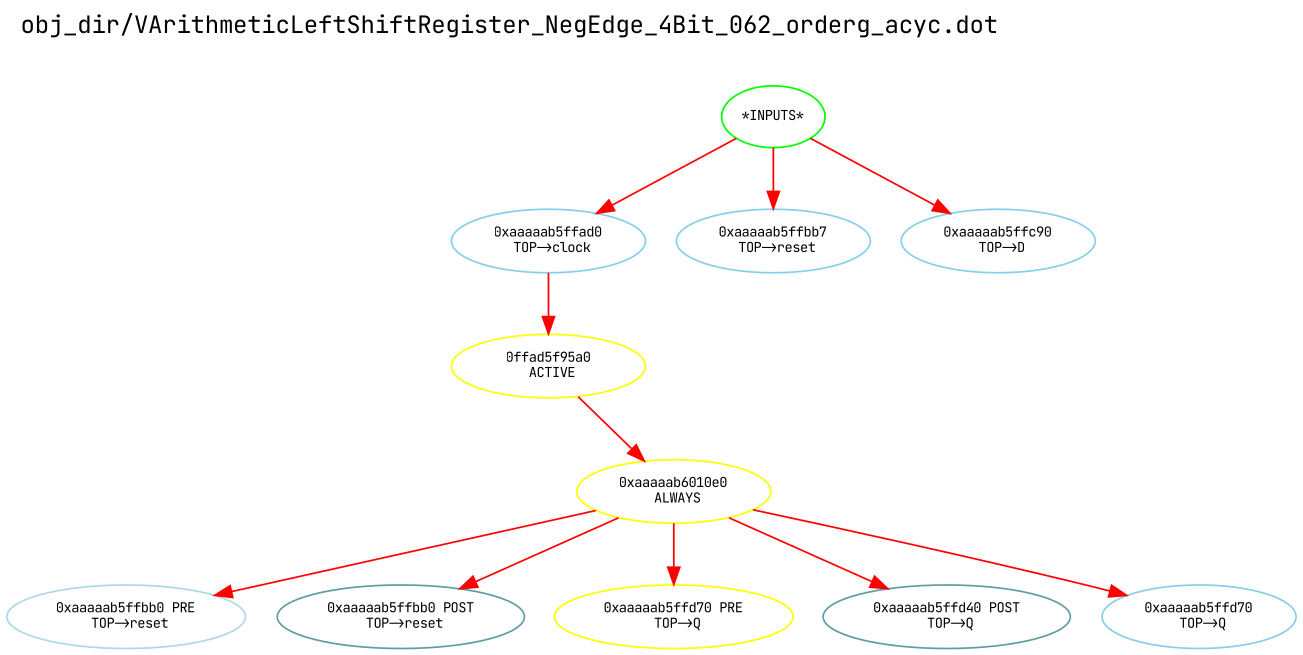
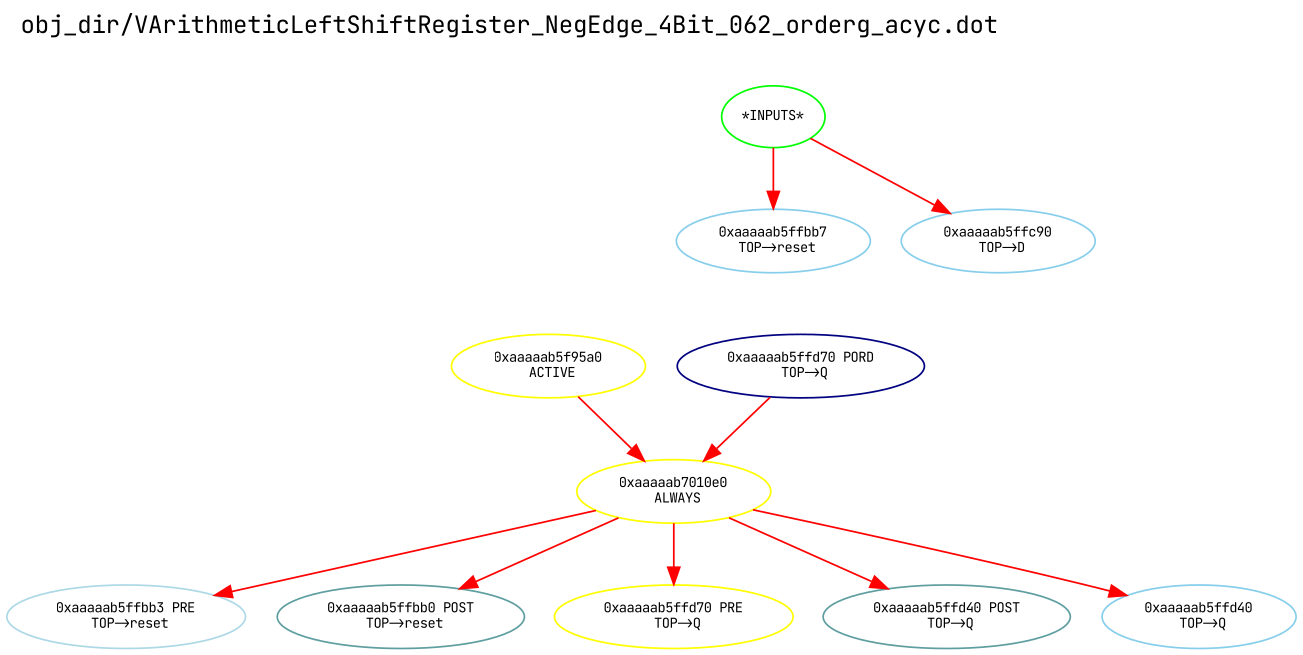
  digraph {
    fontname="JetBrains Mono"
    label="obj_dir/VArithmeticLeftShiftRegister_NegEdge_4Bit_062_orderg_acyc.dot"
    labeljust=l
    labelloc=t
    rankdir=TB
    node [color=skyblue fontname="JetBrains Mono" fontsize=8]
    edge [color=red fontname="JetBrains Mono" fontsize=8 weight=32]
    n1 [color=green label="*INPUTS*"]
-   n2 [label="0xaaaaab5ffad0\n TOP->clock"]
    n3 [label="0xaaaaab5ffbb7\n TOP->reset"]
    n4 [label="0xaaaaab5ffc90\n TOP->D"]
-   n5 [color=yellow label="0ffad5f95a0\n ACTIVE"]
-   n6 [color=yellow label="0xaaaaab6010e0\n ALWAYS"]
-   n7 [color=lightblue label="0xaaaaab5ffbb0 PRE\n TOP->reset"]
+   n5 [color=yellow label="0xaaaaab5f95a0\n ACTIVE"]
+   n6 [color=yellow label="0xaaaaab7010e0\n ALWAYS"]
+   n7 [color=lightblue label="0xaaaaab5ffbb3 PRE\n TOP->reset"]
    n8 [color=CadetBlue label="0xaaaaab5ffbb0 POST\n TOP->reset"]
    n9 [color=yellow label="0xaaaaab5ffd70 PRE\n TOP->Q"]
    n10 [color=CadetBlue label="0xaaaaab5ffd40 POST\n TOP->Q"]
-   n11 [label="0xaaaaab5ffd70\n TOP->Q"]
-   n1 -> n2 [weight=1]
+   n11 [label="0xaaaaab5ffd40\n TOP->Q"]
+   n12 [color=NavyBlue label="0xaaaaab5ffd70 PORD\n TOP->Q"]
    n1 -> n3 [weight=1]
    n1 -> n4 [weight=1]
-   n2 -> n5 [weight=8]
    n5 -> n6
    n6 -> n7
    n6 -> n8 [weight=2]
    n6 -> n9
    n6 -> n10 [weight=2]
    n6 -> n11
+   n12 -> n6
  }
